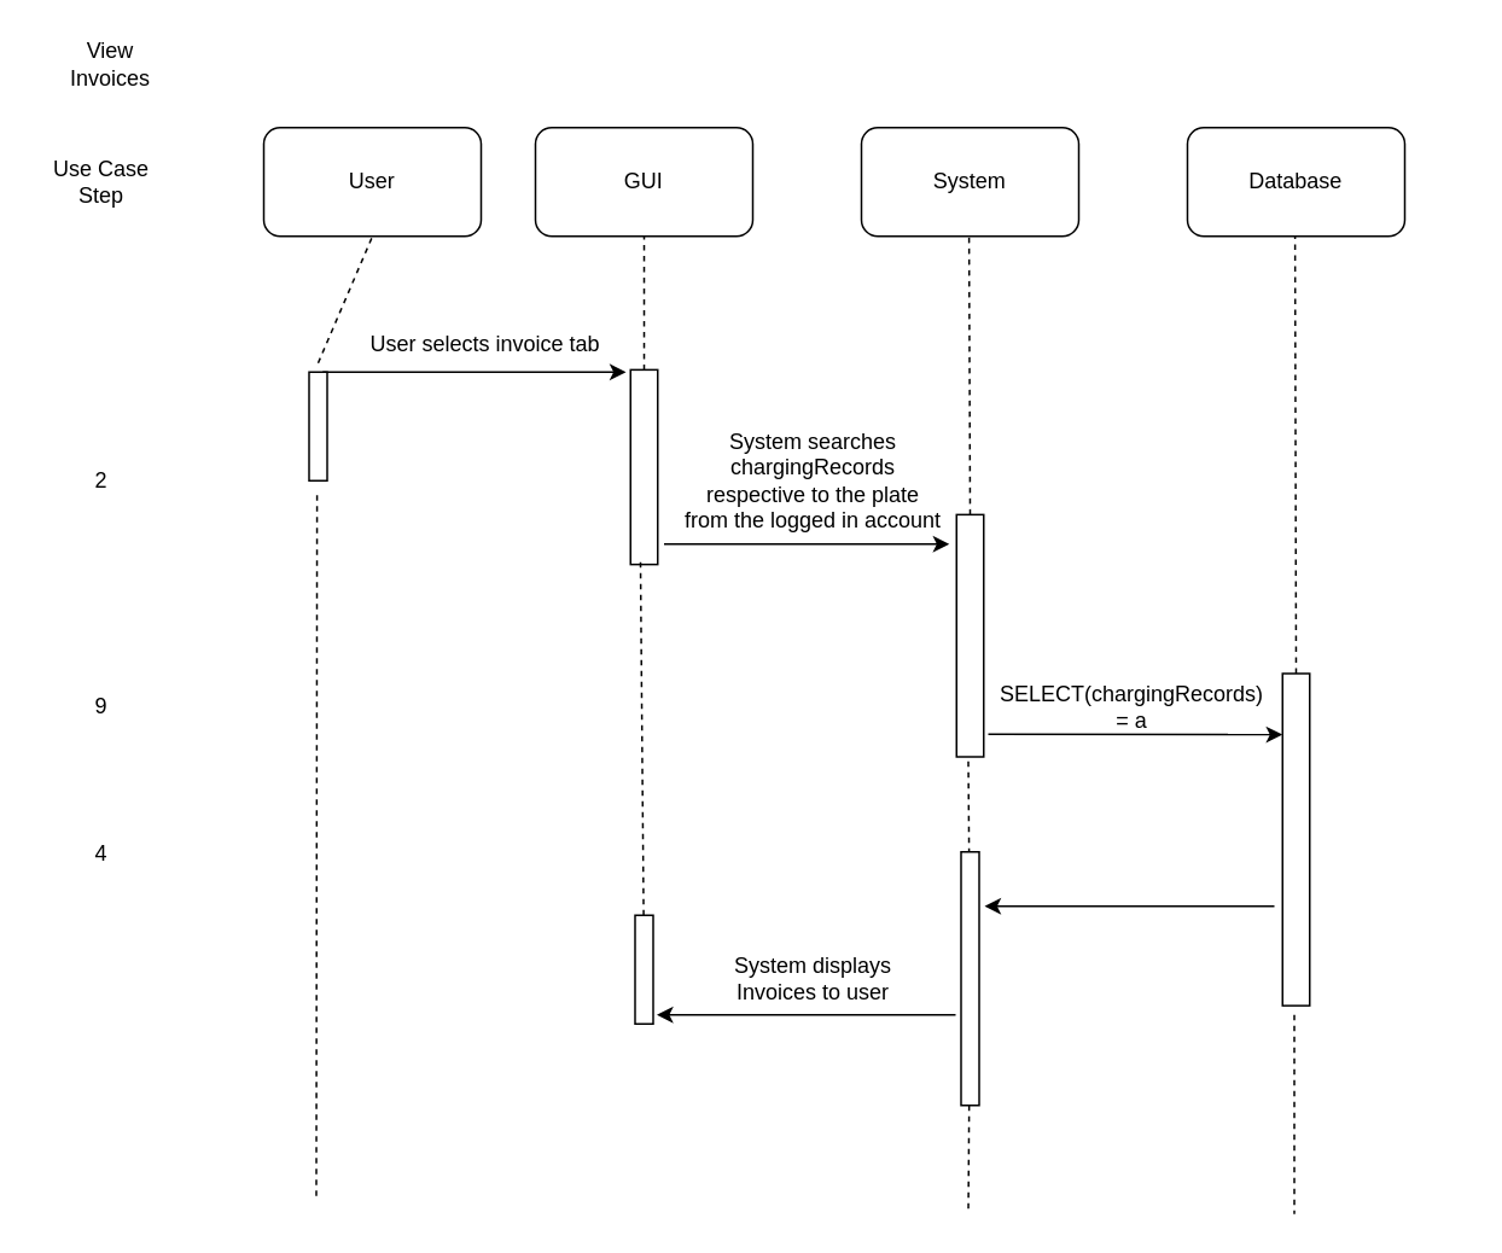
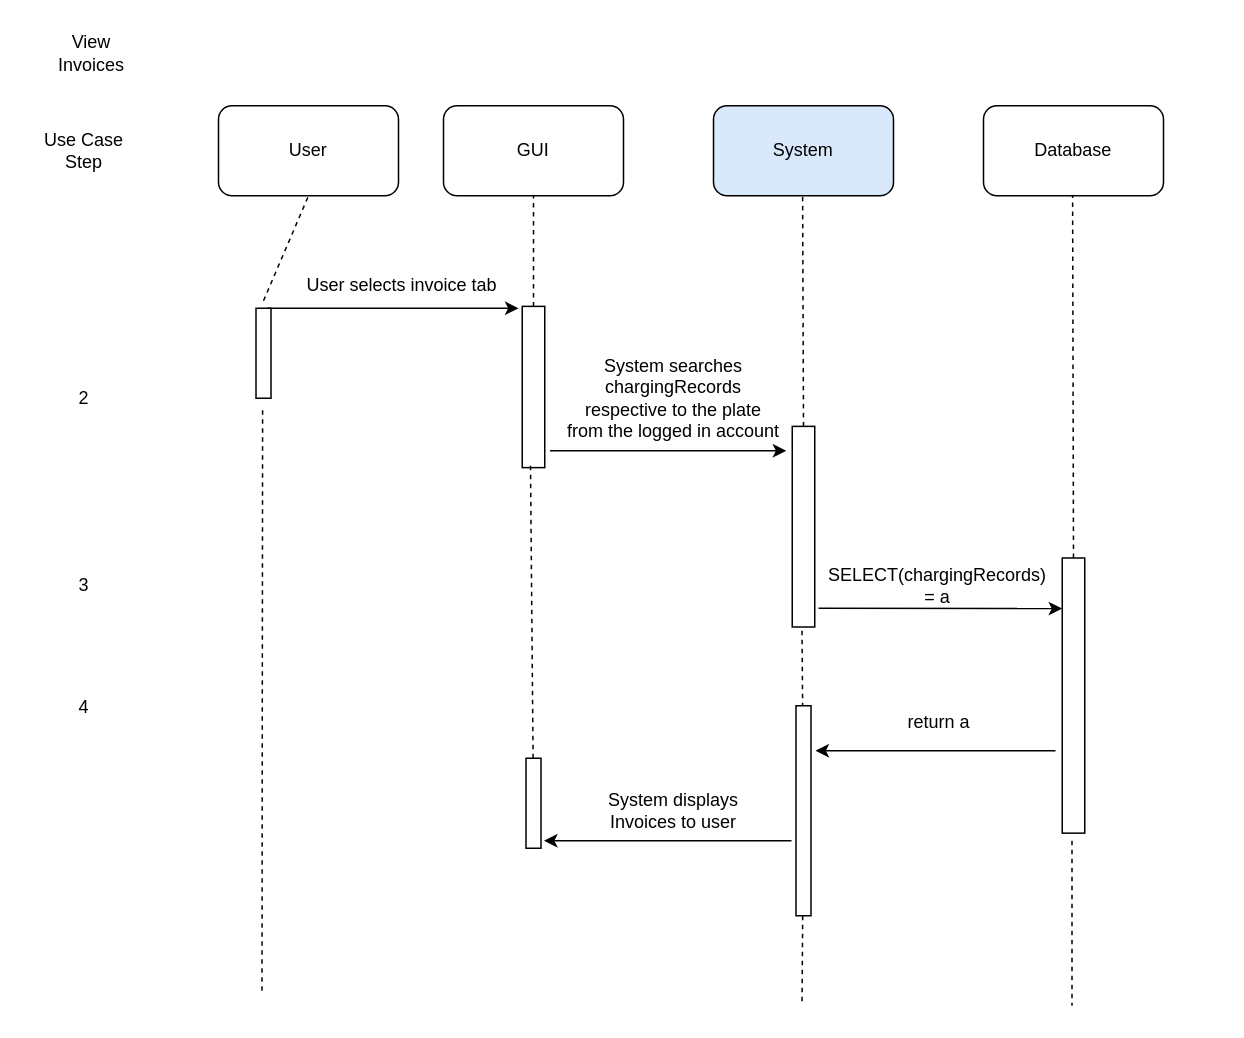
  <mxCell id="0" />
  <mxCell id="1" parent="0" />
  <mxCell id="2" value="User" style="rounded=1;whiteSpace=wrap;html=1;" parent="1" vertex="1"><mxGeometry x="145" y="70" width="120" height="60" as="geometry" /></mxCell>
  <mxCell id="3" value="GUI" style="rounded=1;whiteSpace=wrap;html=1;" parent="1" vertex="1"><mxGeometry x="295" y="70" width="120" height="60" as="geometry" /></mxCell>
- <mxCell id="4" value="System" style="rounded=1;whiteSpace=wrap;html=1;" parent="1" vertex="1"><mxGeometry x="475" y="70" width="120" height="60" as="geometry" /></mxCell>
+ <mxCell id="4" value="System" style="rounded=1;whiteSpace=wrap;html=1;fillColor=#dae8fc;" parent="1" vertex="1"><mxGeometry x="475" y="70" width="120" height="60" as="geometry" /></mxCell>
  <mxCell id="5" value="Database" style="rounded=1;whiteSpace=wrap;html=1;" parent="1" vertex="1"><mxGeometry x="655" y="70" width="120" height="60" as="geometry" /></mxCell>
  <mxCell id="6" value="" style="rounded=0;whiteSpace=wrap;html=1;rotation=-90;" parent="1" vertex="1"><mxGeometry x="145" y="230" width="60" height="10" as="geometry" /></mxCell>
  <mxCell id="7" value="" style="rounded=0;whiteSpace=wrap;html=1;rotation=-90;" parent="1" vertex="1"><mxGeometry x="301.25" y="250" width="107.5" height="15" as="geometry" /></mxCell>
  <mxCell id="8" value="" style="endArrow=none;dashed=1;html=1;entryX=0.5;entryY=1;entryDx=0;entryDy=0;" parent="1" target="2" edge="1"><mxGeometry width="50" height="50" relative="1" as="geometry"><mxPoint x="175" y="200" as="sourcePoint" /><mxPoint x="465" y="370" as="targetPoint" /></mxGeometry></mxCell>
  <mxCell id="9" value="" style="endArrow=none;dashed=1;html=1;entryX=0.5;entryY=1;entryDx=0;entryDy=0;" parent="1" edge="1"><mxGeometry width="50" height="50" relative="1" as="geometry"><mxPoint x="174" y="660" as="sourcePoint" /><mxPoint x="174.41" y="270" as="targetPoint" /></mxGeometry></mxCell>
  <mxCell id="10" value="" style="endArrow=classic;html=1;exitX=1;exitY=0.75;exitDx=0;exitDy=0;" parent="1" source="6" edge="1"><mxGeometry width="50" height="50" relative="1" as="geometry"><mxPoint x="215" y="230" as="sourcePoint" /><mxPoint x="345" y="205" as="targetPoint" /></mxGeometry></mxCell>
  <mxCell id="11" value="User selects invoice&amp;nbsp;tab" style="text;html=1;align=center;verticalAlign=middle;resizable=0;points=[];autosize=1;" parent="1" vertex="1"><mxGeometry x="197" y="180" width="140" height="20" as="geometry" /></mxCell>
  <mxCell id="12" value="" style="rounded=0;whiteSpace=wrap;html=1;rotation=-90;" parent="1" vertex="1"><mxGeometry x="468.12" y="343.12" width="133.75" height="15" as="geometry" /></mxCell>
  <mxCell id="13" value="" style="endArrow=classic;html=1;" parent="1" edge="1"><mxGeometry width="50" height="50" relative="1" as="geometry"><mxPoint x="366" y="300" as="sourcePoint" /><mxPoint x="523.5" y="300" as="targetPoint" /></mxGeometry></mxCell>
  <mxCell id="14" value="" style="endArrow=none;dashed=1;html=1;exitX=1;exitY=0.5;exitDx=0;exitDy=0;" parent="1" source="7" edge="1"><mxGeometry width="50" height="50" relative="1" as="geometry"><mxPoint x="335" y="180" as="sourcePoint" /><mxPoint x="355" y="130" as="targetPoint" /></mxGeometry></mxCell>
  <mxCell id="15" value="" style="endArrow=none;dashed=1;html=1;" parent="1" source="27" edge="1"><mxGeometry width="50" height="50" relative="1" as="geometry"><mxPoint x="353" y="670" as="sourcePoint" /><mxPoint x="353" y="310" as="targetPoint" /></mxGeometry></mxCell>
  <mxCell id="16" value="" style="endArrow=none;dashed=1;html=1;entryX=0.5;entryY=1;entryDx=0;entryDy=0;exitX=1;exitY=0.5;exitDx=0;exitDy=0;" parent="1" source="12" edge="1"><mxGeometry width="50" height="50" relative="1" as="geometry"><mxPoint x="534" y="280" as="sourcePoint" /><mxPoint x="534.41" y="130" as="targetPoint" /></mxGeometry></mxCell>
  <mxCell id="17" value="" style="rounded=0;whiteSpace=wrap;html=1;rotation=-90;" parent="1" vertex="1"><mxGeometry x="623.28" y="455.71" width="183.43" height="15" as="geometry" /></mxCell>
  <mxCell id="18" value="" style="endArrow=none;dashed=1;html=1;entryX=0.5;entryY=1;entryDx=0;entryDy=0;exitX=1;exitY=0.5;exitDx=0;exitDy=0;" parent="1" source="17" edge="1"><mxGeometry width="50" height="50" relative="1" as="geometry"><mxPoint x="715" y="283.75" as="sourcePoint" /><mxPoint x="714.41" y="130" as="targetPoint" /></mxGeometry></mxCell>
  <mxCell id="19" value="" style="endArrow=none;dashed=1;html=1;" parent="1" source="24" edge="1"><mxGeometry width="50" height="50" relative="1" as="geometry"><mxPoint x="534" y="420" as="sourcePoint" /><mxPoint x="534" y="670" as="targetPoint" /></mxGeometry></mxCell>
  <mxCell id="20" value="" style="endArrow=none;dashed=1;html=1;" parent="1" edge="1"><mxGeometry width="50" height="50" relative="1" as="geometry"><mxPoint x="714" y="560" as="sourcePoint" /><mxPoint x="714" y="670" as="targetPoint" /></mxGeometry></mxCell>
  <mxCell id="21" value="System displays&lt;br&gt;Invoices to user" style="text;html=1;align=center;verticalAlign=middle;resizable=0;points=[];autosize=1;" parent="1" vertex="1"><mxGeometry x="398" y="525" width="100" height="30" as="geometry" /></mxCell>
  <mxCell id="22" value="" style="endArrow=classic;html=1;entryX=0.816;entryY=-0.002;entryDx=0;entryDy=0;entryPerimeter=0;" parent="1" target="17" edge="1"><mxGeometry width="50" height="50" relative="1" as="geometry"><mxPoint x="545" y="405" as="sourcePoint" /><mxPoint x="455" y="350" as="targetPoint" /></mxGeometry></mxCell>
  <mxCell id="23" value="SELECT(chargingRecords)&lt;br&gt;= a" style="text;html=1;align=center;verticalAlign=middle;resizable=0;points=[];autosize=1;" parent="1" vertex="1"><mxGeometry x="544" y="375" width="160" height="30" as="geometry" /></mxCell>
  <mxCell id="24" value="" style="rounded=0;whiteSpace=wrap;html=1;rotation=-90;" parent="1" vertex="1"><mxGeometry x="465" y="535" width="140" height="10" as="geometry" /></mxCell>
  <mxCell id="25" value="" style="endArrow=none;dashed=1;html=1;" parent="1" target="24" edge="1"><mxGeometry width="50" height="50" relative="1" as="geometry"><mxPoint x="534" y="420" as="sourcePoint" /><mxPoint x="534" y="670" as="targetPoint" /></mxGeometry></mxCell>
  <mxCell id="26" value="" style="endArrow=classic;html=1;" parent="1" edge="1"><mxGeometry width="50" height="50" relative="1" as="geometry"><mxPoint x="703" y="500" as="sourcePoint" /><mxPoint x="543" y="500" as="targetPoint" /><Array as="points"><mxPoint x="623" y="500" /></Array></mxGeometry></mxCell>
  <mxCell id="27" value="" style="rounded=0;whiteSpace=wrap;html=1;rotation=-90;" parent="1" vertex="1"><mxGeometry x="325" y="530" width="60" height="10" as="geometry" /></mxCell>
  <mxCell id="28" value="" style="endArrow=classic;html=1;" parent="1" edge="1"><mxGeometry width="50" height="50" relative="1" as="geometry"><mxPoint x="527" y="560" as="sourcePoint" /><mxPoint x="362" y="560" as="targetPoint" /></mxGeometry></mxCell>
+ <mxCell id="29" value="return a" style="text;html=1;align=center;verticalAlign=middle;resizable=0;points=[];autosize=1;" parent="1" vertex="1"><mxGeometry x="595" y="470.71" width="60" height="20" as="geometry" /></mxCell>
  <mxCell id="30" value="Use Case&lt;br&gt;Step" style="text;html=1;align=center;verticalAlign=middle;resizable=0;points=[];autosize=1;" parent="1" vertex="1"><mxGeometry x="20" y="85" width="70" height="30" as="geometry" /></mxCell>
  <mxCell id="31" value="2" style="text;html=1;align=center;verticalAlign=middle;resizable=0;points=[];autosize=1;" parent="1" vertex="1"><mxGeometry x="45" y="255" width="20" height="20" as="geometry" /></mxCell>
- <mxCell id="32" value="9" style="text;html=1;align=center;verticalAlign=middle;resizable=0;points=[];autosize=1;" parent="1" vertex="1"><mxGeometry x="45" y="380" width="20" height="20" as="geometry" /></mxCell>
+ <mxCell id="32" value="3" style="text;html=1;align=center;verticalAlign=middle;resizable=0;points=[];autosize=1;" parent="1" vertex="1"><mxGeometry x="45" y="380" width="20" height="20" as="geometry" /></mxCell>
  <mxCell id="33" value="4" style="text;html=1;align=center;verticalAlign=middle;resizable=0;points=[];autosize=1;" parent="1" vertex="1"><mxGeometry x="45" y="460.71" width="20" height="20" as="geometry" /></mxCell>
  <mxCell id="34" value="View&lt;br&gt;Invoices" style="text;html=1;align=center;verticalAlign=middle;resizable=0;points=[];autosize=1;" parent="1" vertex="1"><mxGeometry x="30" y="20" width="60" height="30" as="geometry" /></mxCell>
  <mxCell id="35" value="System searches&lt;br&gt;chargingRecords&lt;br&gt;respective to the plate&lt;br&gt;from the logged in account" style="text;html=1;align=center;verticalAlign=middle;resizable=0;points=[];autosize=1;" parent="1" vertex="1"><mxGeometry x="368" y="235" width="160" height="60" as="geometry" /></mxCell>
